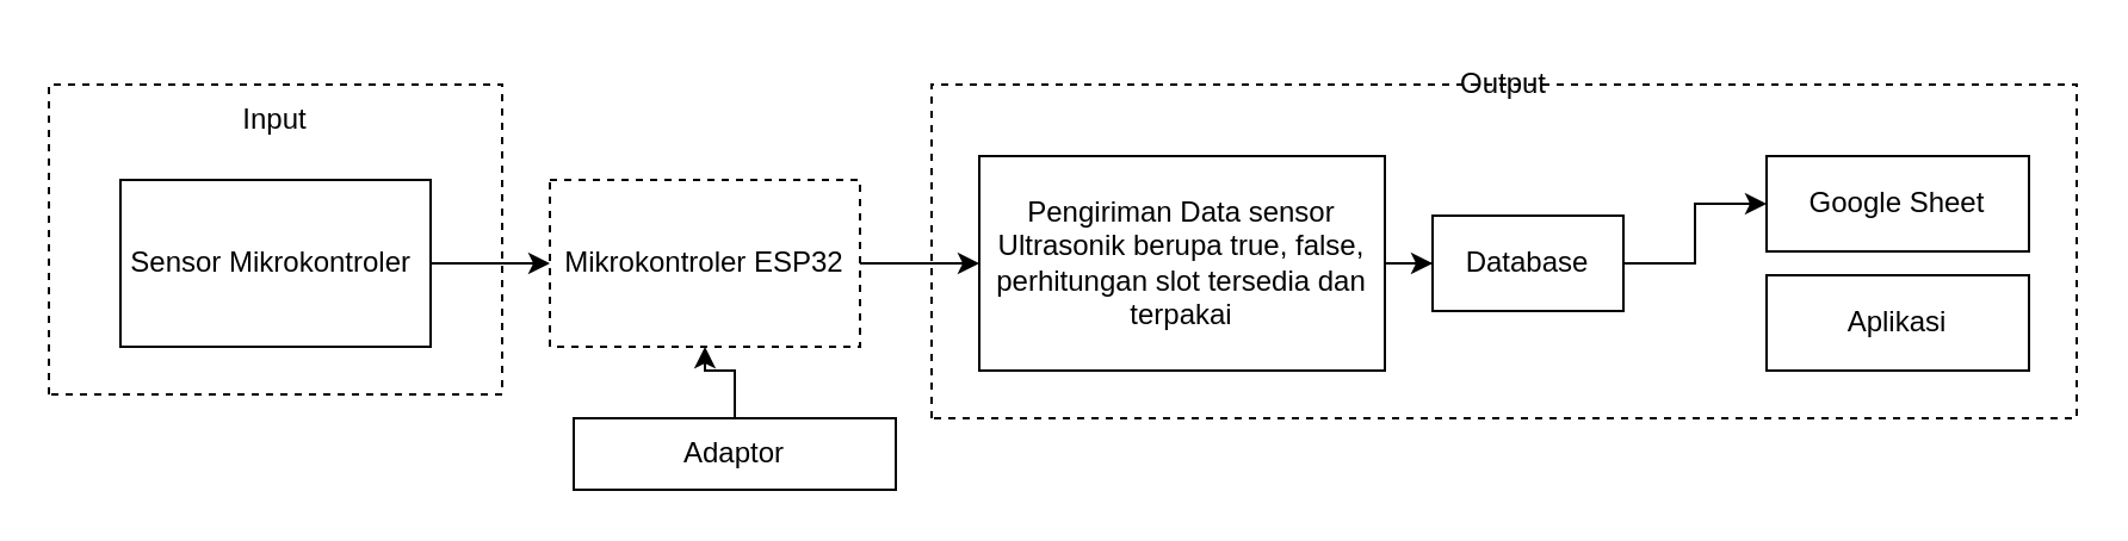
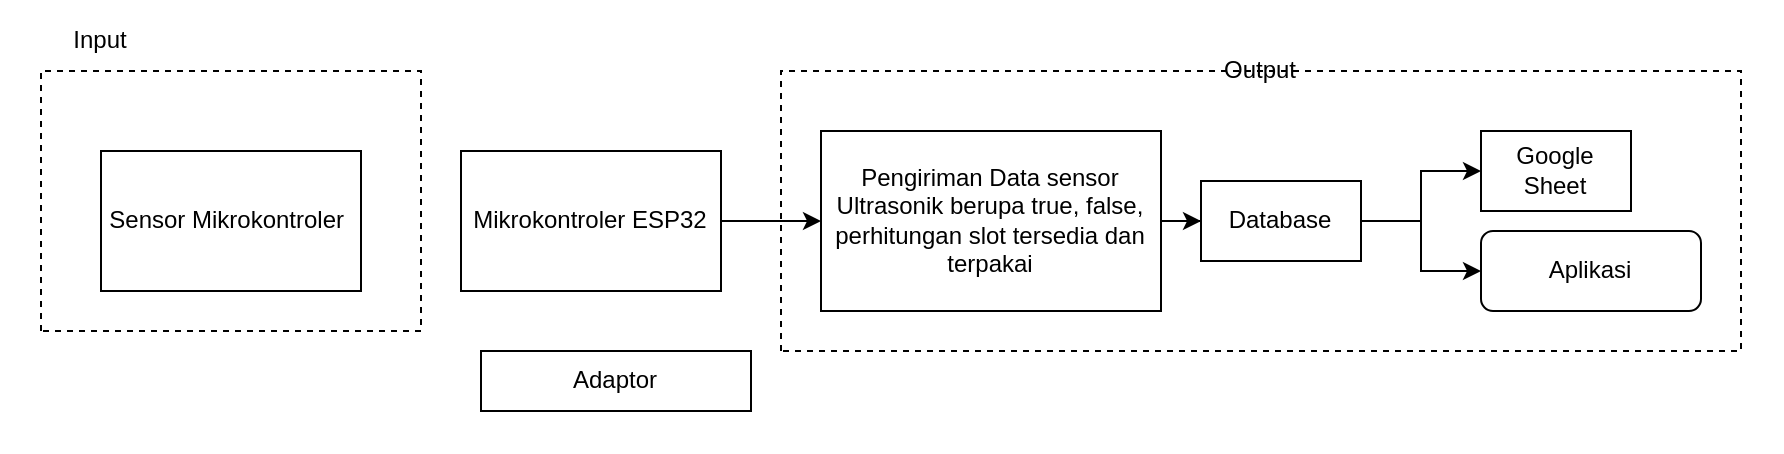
  <mxCell id="0" />
  <mxCell id="1" parent="0" />
- <mxCell id="2" value="" style="edgeStyle=orthogonalEdgeStyle;rounded=0;orthogonalLoop=1;jettySize=auto;html=1;fontFamily=Helvetica;fontSize=12;fontColor=default;strokeColor=#000000;" parent="1" source="3" target="5" edge="1"><mxGeometry relative="1" as="geometry" /></mxCell>
  <mxCell id="3" value="&lt;font color=&quot;#000000&quot;&gt;Sensor Mikrokontroler&amp;nbsp;&lt;/font&gt;" style="rounded=0;whiteSpace=wrap;html=1;strokeColor=#000000;fillColor=#ffffff;gradientColor=none;" parent="1" vertex="1"><mxGeometry x="50" y="75" width="130" height="70" as="geometry" /></mxCell>
  <mxCell id="4" value="" style="edgeStyle=orthogonalEdgeStyle;rounded=0;orthogonalLoop=1;jettySize=auto;html=1;fontFamily=Helvetica;fontSize=12;fontColor=default;strokeColor=#000000;" parent="1" source="5" target="7" edge="1"><mxGeometry relative="1" as="geometry" /></mxCell>
- <mxCell id="5" value="&lt;font color=&quot;#000000&quot;&gt;Mikrokontroler ESP32&lt;/font&gt;" style="rounded=0;whiteSpace=wrap;html=1;strokeColor=#000000;fillColor=#ffffff;gradientColor=none;dashed=1;" parent="1" vertex="1"><mxGeometry x="230" y="75" width="130" height="70" as="geometry" /></mxCell>
+ <mxCell id="5" value="&lt;font color=&quot;#000000&quot;&gt;Mikrokontroler ESP32&lt;/font&gt;" style="rounded=0;whiteSpace=wrap;html=1;strokeColor=#000000;fillColor=#ffffff;gradientColor=none;" parent="1" vertex="1"><mxGeometry x="230" y="75" width="130" height="70" as="geometry" /></mxCell>
  <mxCell id="6" value="" style="edgeStyle=orthogonalEdgeStyle;rounded=0;orthogonalLoop=1;jettySize=auto;html=1;fontFamily=Helvetica;fontSize=12;fontColor=default;strokeColor=#000000;" parent="1" source="7" target="15" edge="1"><mxGeometry relative="1" as="geometry" /></mxCell>
  <mxCell id="7" value="&lt;font color=&quot;#000000&quot;&gt;Pengiriman Data sensor Ultrasonik berupa true, false, perhitungan slot tersedia dan terpakai&lt;/font&gt;" style="rounded=0;whiteSpace=wrap;html=1;strokeColor=#000000;fillColor=#ffffff;gradientColor=none;" parent="1" vertex="1"><mxGeometry x="410" y="65" width="170" height="90" as="geometry" /></mxCell>
- <mxCell id="8" value="" style="edgeStyle=orthogonalEdgeStyle;rounded=0;orthogonalLoop=1;jettySize=auto;html=1;fontFamily=Helvetica;fontSize=12;fontColor=default;strokeColor=#000000;" parent="1" source="9" target="5" edge="1"><mxGeometry relative="1" as="geometry" /></mxCell>
  <mxCell id="9" value="&lt;font color=&quot;#000000&quot;&gt;Adaptor&lt;/font&gt;" style="rounded=0;whiteSpace=wrap;html=1;strokeColor=#000000;fillColor=#ffffff;gradientColor=none;" parent="1" vertex="1"><mxGeometry x="240" y="175" width="135" height="30" as="geometry" /></mxCell>
  <mxCell id="10" value="" style="endArrow=none;dashed=1;html=1;rounded=0;fontFamily=Helvetica;fontSize=12;fontColor=default;strokeColor=#000000;" parent="1" edge="1"><mxGeometry width="50" height="50" relative="1" as="geometry"><mxPoint x="20" y="165" as="sourcePoint" /><mxPoint x="20" y="165" as="targetPoint" /><Array as="points"><mxPoint x="20" y="35" /><mxPoint x="210" y="35" /><mxPoint x="210" y="165" /></Array></mxGeometry></mxCell>
- <mxCell id="11" value="&lt;font color=&quot;#000000&quot;&gt;Input&lt;/font&gt;" style="text;html=1;strokeColor=none;fillColor=none;align=center;verticalAlign=middle;whiteSpace=wrap;rounded=0;fontSize=12;fontFamily=Helvetica;fontColor=default;" parent="1" vertex="1"><mxGeometry x="85" y="35" width="60" height="30" as="geometry" /></mxCell>
+ <mxCell id="11" value="&lt;font color=&quot;#000000&quot;&gt;Input&lt;/font&gt;" style="text;html=1;strokeColor=none;fillColor=none;align=center;verticalAlign=middle;whiteSpace=wrap;rounded=0;fontSize=12;fontFamily=Helvetica;fontColor=default;" parent="1" vertex="1"><mxGeometry x="20" y="5" width="60" height="30" as="geometry" /></mxCell>
  <mxCell id="12" value="" style="endArrow=none;dashed=1;html=1;rounded=0;fontFamily=Helvetica;fontSize=12;fontColor=default;strokeColor=#000000;" parent="1" edge="1"><mxGeometry width="50" height="50" relative="1" as="geometry"><mxPoint x="390" y="175" as="sourcePoint" /><mxPoint x="390" y="175" as="targetPoint" /><Array as="points"><mxPoint x="390" y="35" /><mxPoint x="870" y="35" /><mxPoint x="870" y="175" /></Array></mxGeometry></mxCell>
+ <mxCell id="13" value="" style="edgeStyle=orthogonalEdgeStyle;rounded=0;orthogonalLoop=1;jettySize=auto;html=1;fontFamily=Helvetica;fontSize=12;fontColor=default;strokeColor=#000000;" parent="1" source="15" target="17" edge="1"><mxGeometry relative="1" as="geometry" /></mxCell>
  <mxCell id="14" style="edgeStyle=orthogonalEdgeStyle;rounded=0;orthogonalLoop=1;jettySize=auto;html=1;entryX=0;entryY=0.5;entryDx=0;entryDy=0;fontFamily=Helvetica;fontSize=12;fontColor=default;strokeColor=#000000;" parent="1" source="15" target="16" edge="1"><mxGeometry relative="1" as="geometry" /></mxCell>
  <mxCell id="15" value="&lt;font color=&quot;#000000&quot;&gt;Database&lt;/font&gt;" style="rounded=0;whiteSpace=wrap;html=1;strokeColor=#000000;fillColor=#ffffff;gradientColor=none;" parent="1" vertex="1"><mxGeometry x="600" y="90" width="80" height="40" as="geometry" /></mxCell>
- <mxCell id="16" value="&lt;font color=&quot;#000000&quot;&gt;Google Sheet&lt;/font&gt;" style="rounded=0;whiteSpace=wrap;html=1;strokeColor=#000000;fillColor=#ffffff;gradientColor=none;" parent="1" vertex="1"><mxGeometry x="740" y="65" width="110" height="40" as="geometry" /></mxCell>
- <mxCell id="17" value="&lt;font color=&quot;#000000&quot;&gt;Aplikasi&lt;/font&gt;" style="rounded=0;whiteSpace=wrap;html=1;strokeColor=#000000;fillColor=#ffffff;gradientColor=none;" parent="1" vertex="1"><mxGeometry x="740" y="115" width="110" height="40" as="geometry" /></mxCell>
+ <mxCell id="16" value="&lt;font color=&quot;#000000&quot;&gt;Google Sheet&lt;/font&gt;" style="rounded=0;whiteSpace=wrap;html=1;strokeColor=#000000;fillColor=#ffffff;gradientColor=none;" parent="1" vertex="1"><mxGeometry x="740" y="65" width="75" height="40" as="geometry" /></mxCell>
+ <mxCell id="17" value="&lt;font color=&quot;#000000&quot;&gt;Aplikasi&lt;/font&gt;" style="whiteSpace=wrap;html=1;strokeColor=#000000;fillColor=#ffffff;gradientColor=none;rounded=1;" parent="1" vertex="1"><mxGeometry x="740" y="115" width="110" height="40" as="geometry" /></mxCell>
  <mxCell id="18" value="&lt;font color=&quot;#000000&quot;&gt;Output&lt;/font&gt;" style="text;html=1;strokeColor=none;fillColor=none;align=center;verticalAlign=middle;whiteSpace=wrap;rounded=0;fontSize=12;fontFamily=Helvetica;fontColor=default;" parent="1" vertex="1"><mxGeometry x="600" y="20" width="60" height="30" as="geometry" /></mxCell>
